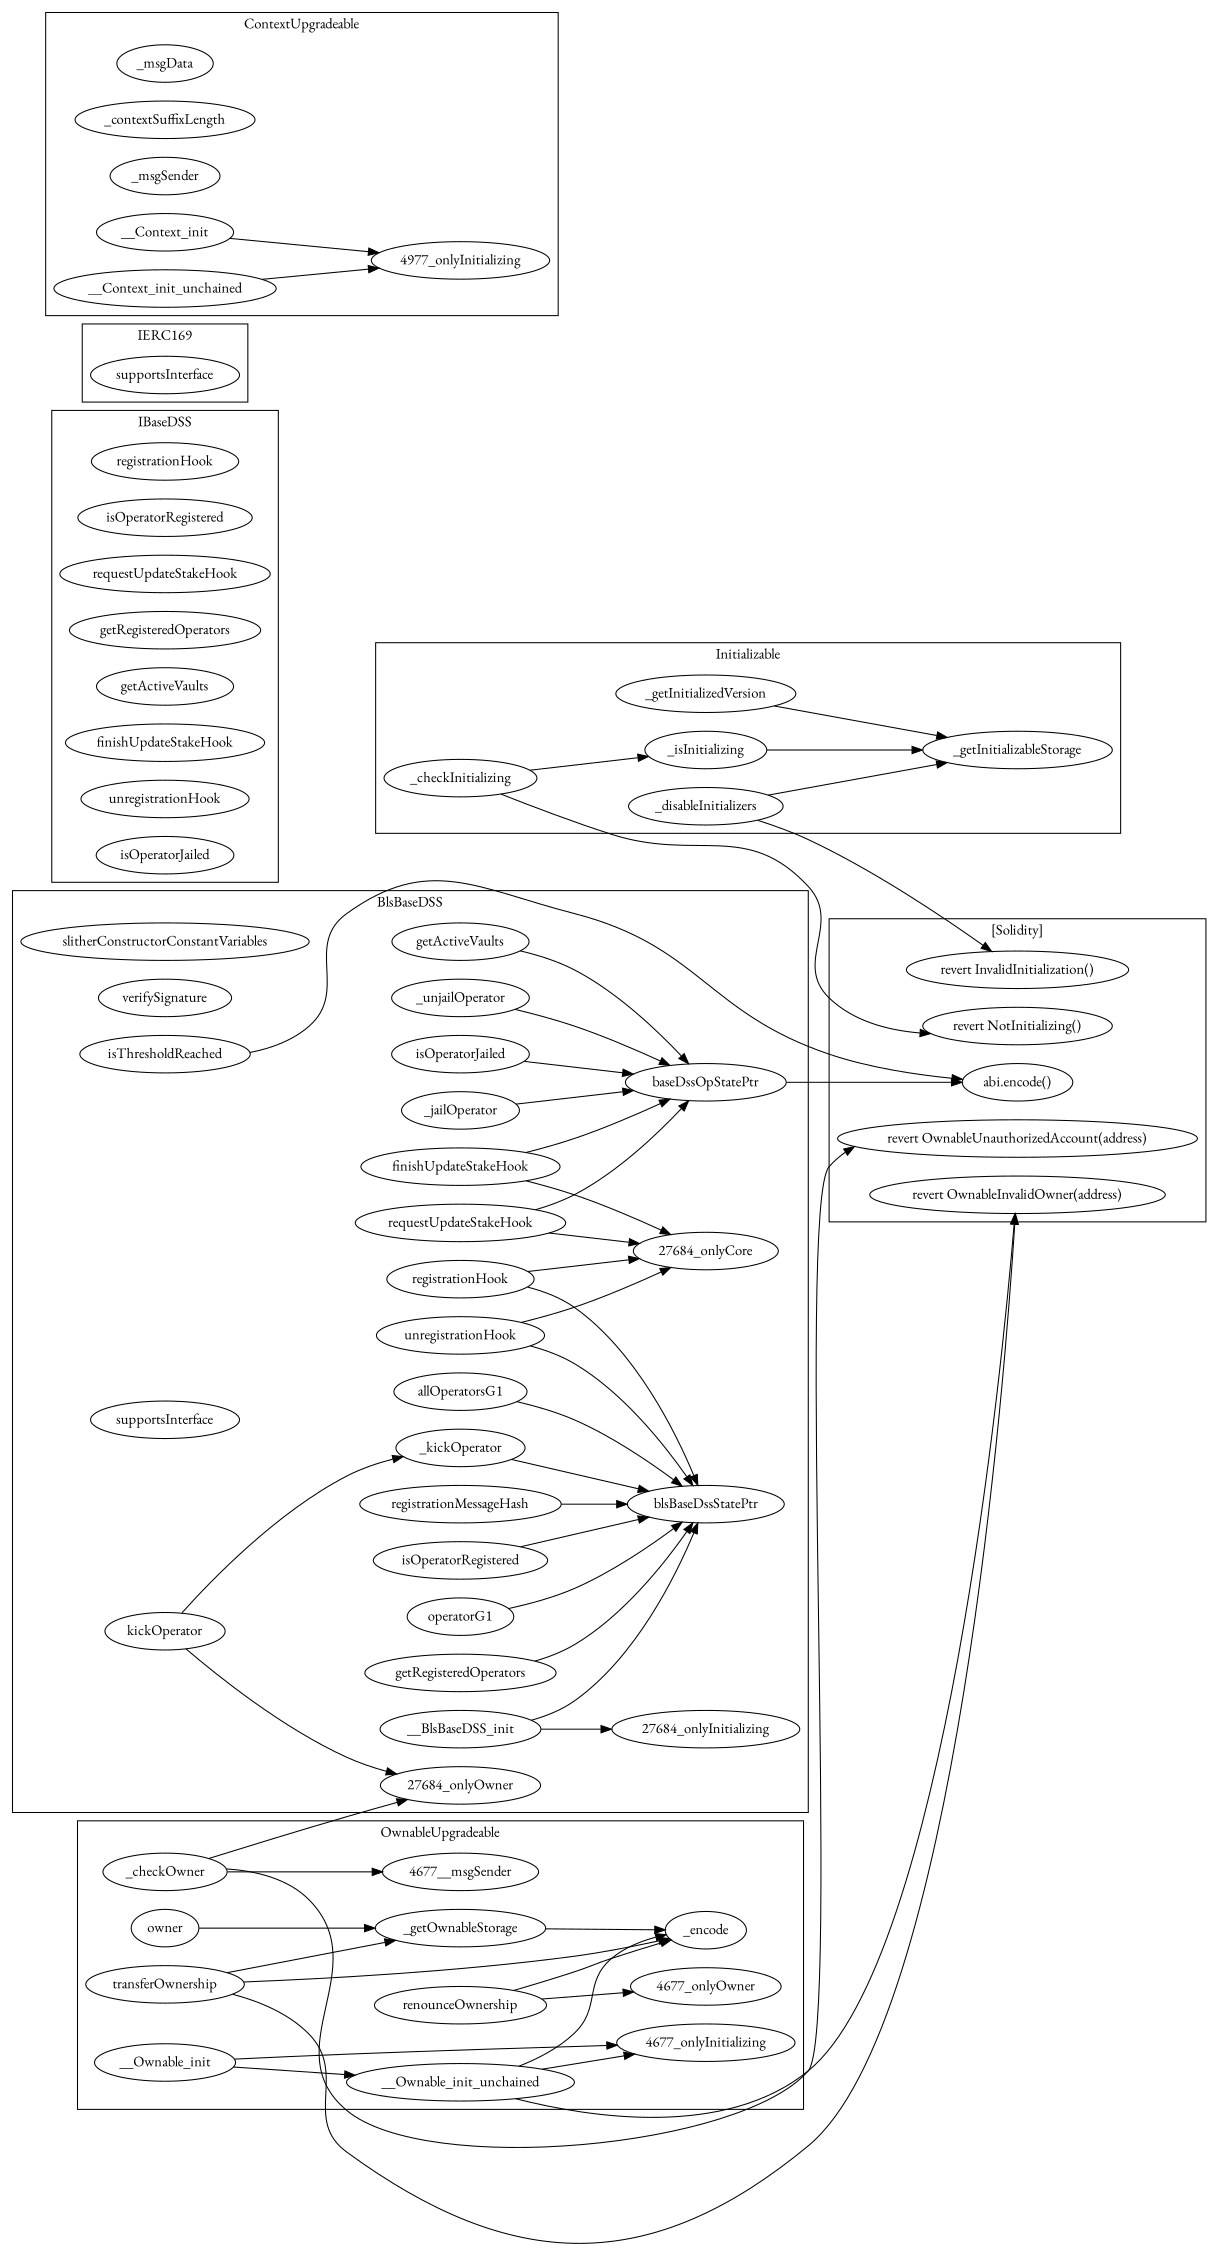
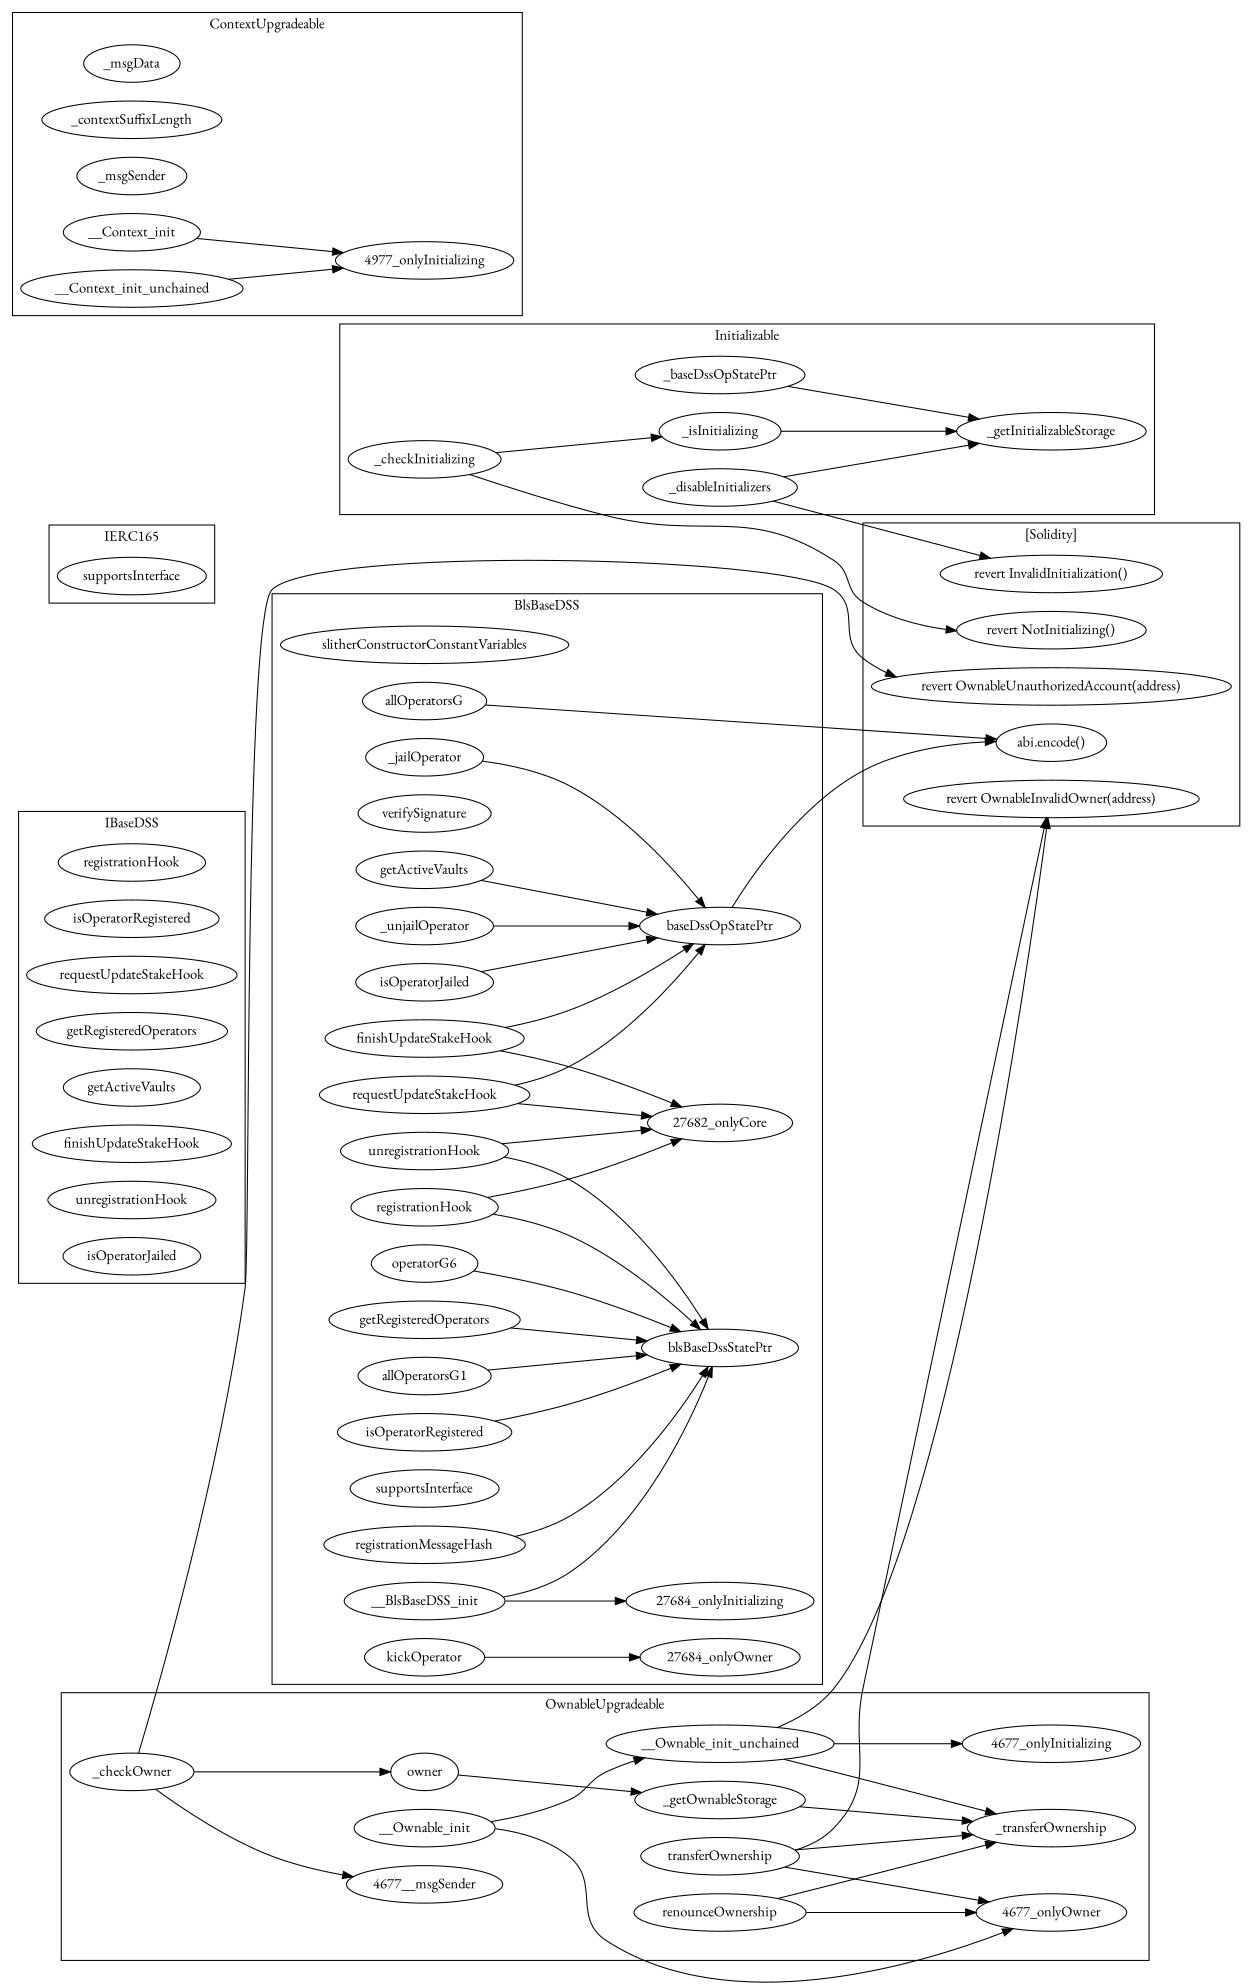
  strict digraph {
    fontname="EB Garamond"
    rankdir=LR
    node [fontname="EB Garamond"]
    edge [fontname="EB Garamond"]
-   n1 [label=_getInitializedVersion]
+   n1 [label=_baseDssOpStatePtr]
    n2 [label=_getInitializableStorage]
    n3 [label=_isInitializing]
    n4 [label=_checkInitializing]
    n5 [label=_disableInitializers]
    n6 [label=slitherConstructorConstantVariables]
    n7 [label=finishUpdateStakeHook]
    n8 [label=baseDssOpStatePtr]
-   "27684_onlyCore"
+   "27684_onlyCore" [label="27682_onlyCore"]
    n10 [label=blsBaseDssStatePtr]
    n11 [label=registrationMessageHash]
    n12 [label=verifySignature]
    n13 [label=getActiveVaults]
    n14 [label=isOperatorRegistered]
    n15 [label=_unjailOperator]
-   n16 [label=operatorG1]
-   n17 [label=isThresholdReached]
+   n16 [label=operatorG6]
+   n17 [label=allOperatorsG]
    n18 [label=isOperatorJailed]
    n19 [label=registrationHook]
    n20 [label=requestUpdateStakeHook]
    n21 [label=getRegisteredOperators]
    n22 [label=_jailOperator]
    n23 [label=allOperatorsG1]
    n24 [label=supportsInterface]
-   n25 [label=_kickOperator]
    n26 [label=unregistrationHook]
    n27 [label=__BlsBaseDSS_init]
    "27684_onlyInitializing"
    n29 [label=kickOperator]
    "27684_onlyOwner"
-   n31 [label=_encode]
+   n31 [label=_transferOwnership]
    n32 [label=_getOwnableStorage]
    n33 [label=__Ownable_init_unchained]
    "4677_onlyInitializing"
    n35 [label=_checkOwner]
    n36 [label=owner]
    "4677__msgSender"
    n38 [label=transferOwnership]
    "4677_onlyOwner"
    n40 [label=renounceOwnership]
    n41 [label=__Ownable_init]
    n42 [label=registrationHook]
    n43 [label=isOperatorRegistered]
    n44 [label=requestUpdateStakeHook]
    n45 [label=getRegisteredOperators]
    n46 [label=getActiveVaults]
    n47 [label=finishUpdateStakeHook]
    n48 [label=unregistrationHook]
    n49 [label=isOperatorJailed]
    n50 [label=supportsInterface]
    n51 [label=_msgData]
    n52 [label=_contextSuffixLength]
    n53 [label=_msgSender]
    n54 [label=__Context_init]
    "4977_onlyInitializing"
    n56 [label=__Context_init_unchained]
    "revert NotInitializing()"
    "revert InvalidInitialization()"
    "abi.encode()"
    "revert OwnableInvalidOwner(address)"
    "revert OwnableUnauthorizedAccount(address)"
    subgraph cluster_1 {
      label=Initializable
      n1
      n2
      n3
      n4
      n5
    }
    subgraph cluster_2 {
      label=BlsBaseDSS
      n6
      n7
      n8
      "27684_onlyCore"
      n10
      n11
      n12
      n13
      n14
      n15
      n16
      n17
      n18
      n19
      n20
      n21
      n22
      n23
      n24
-     n25
      n26
      n27
      "27684_onlyInitializing"
      n29
      "27684_onlyOwner"
    }
    subgraph cluster_3 {
      label=OwnableUpgradeable
      n31
      n32
      n33
      "4677_onlyInitializing"
      n35
      n36
      "4677__msgSender"
      n38
      "4677_onlyOwner"
      n40
      n41
    }
    subgraph cluster_4 {
      label=IBaseDSS
      n42
      n43
      n44
      n45
      n46
      n47
      n48
      n49
    }
    subgraph cluster_5 {
-     label=IERC169
+     label=IERC165
      n50
    }
    subgraph cluster_6 {
      label=ContextUpgradeable
      n51
      n52
      n53
      n54
      "4977_onlyInitializing"
      n56
    }
    subgraph cluster_7 {
      label="[Solidity]"
      "revert NotInitializing()"
      "revert InvalidInitialization()"
      "abi.encode()"
      "revert OwnableInvalidOwner(address)"
      "revert OwnableUnauthorizedAccount(address)"
    }
    n1 -> n2
    n3 -> n2
    n4 -> n3
    n4 -> "revert NotInitializing()"
    n5 -> n2
    n5 -> "revert InvalidInitialization()"
    n7 -> n8
    n7 -> "27684_onlyCore"
    n8 -> "abi.encode()"
    n11 -> n10
    n13 -> n8
    n14 -> n10
    n15 -> n8
    n16 -> n10
    n17 -> "abi.encode()"
    n18 -> n8
    n19 -> "27684_onlyCore"
    n19 -> n10
    n20 -> n8
    n20 -> "27684_onlyCore"
    n21 -> n10
    n22 -> n8
    n23 -> n10
-   n25 -> n10
    n26 -> "27684_onlyCore"
    n26 -> n10
    n27 -> n10
    n27 -> "27684_onlyInitializing"
-   n29 -> n25
    n29 -> "27684_onlyOwner"
    n32 -> n31
    n33 -> n31
    n33 -> "4677_onlyInitializing"
    n33 -> "revert OwnableInvalidOwner(address)"
-   n35 -> "27684_onlyOwner"
+   n35 -> n36
    n35 -> "4677__msgSender"
    n35 -> "revert OwnableUnauthorizedAccount(address)"
    n36 -> n32
    n38 -> n31
-   n38 -> n32
+   n38 -> "4677_onlyOwner"
    n38 -> "revert OwnableInvalidOwner(address)"
    n40 -> n31
    n40 -> "4677_onlyOwner"
    n41 -> n33
-   n41 -> "4677_onlyInitializing"
+   n41 -> "4677_onlyOwner"
    n54 -> "4977_onlyInitializing"
    n56 -> "4977_onlyInitializing"
  }
